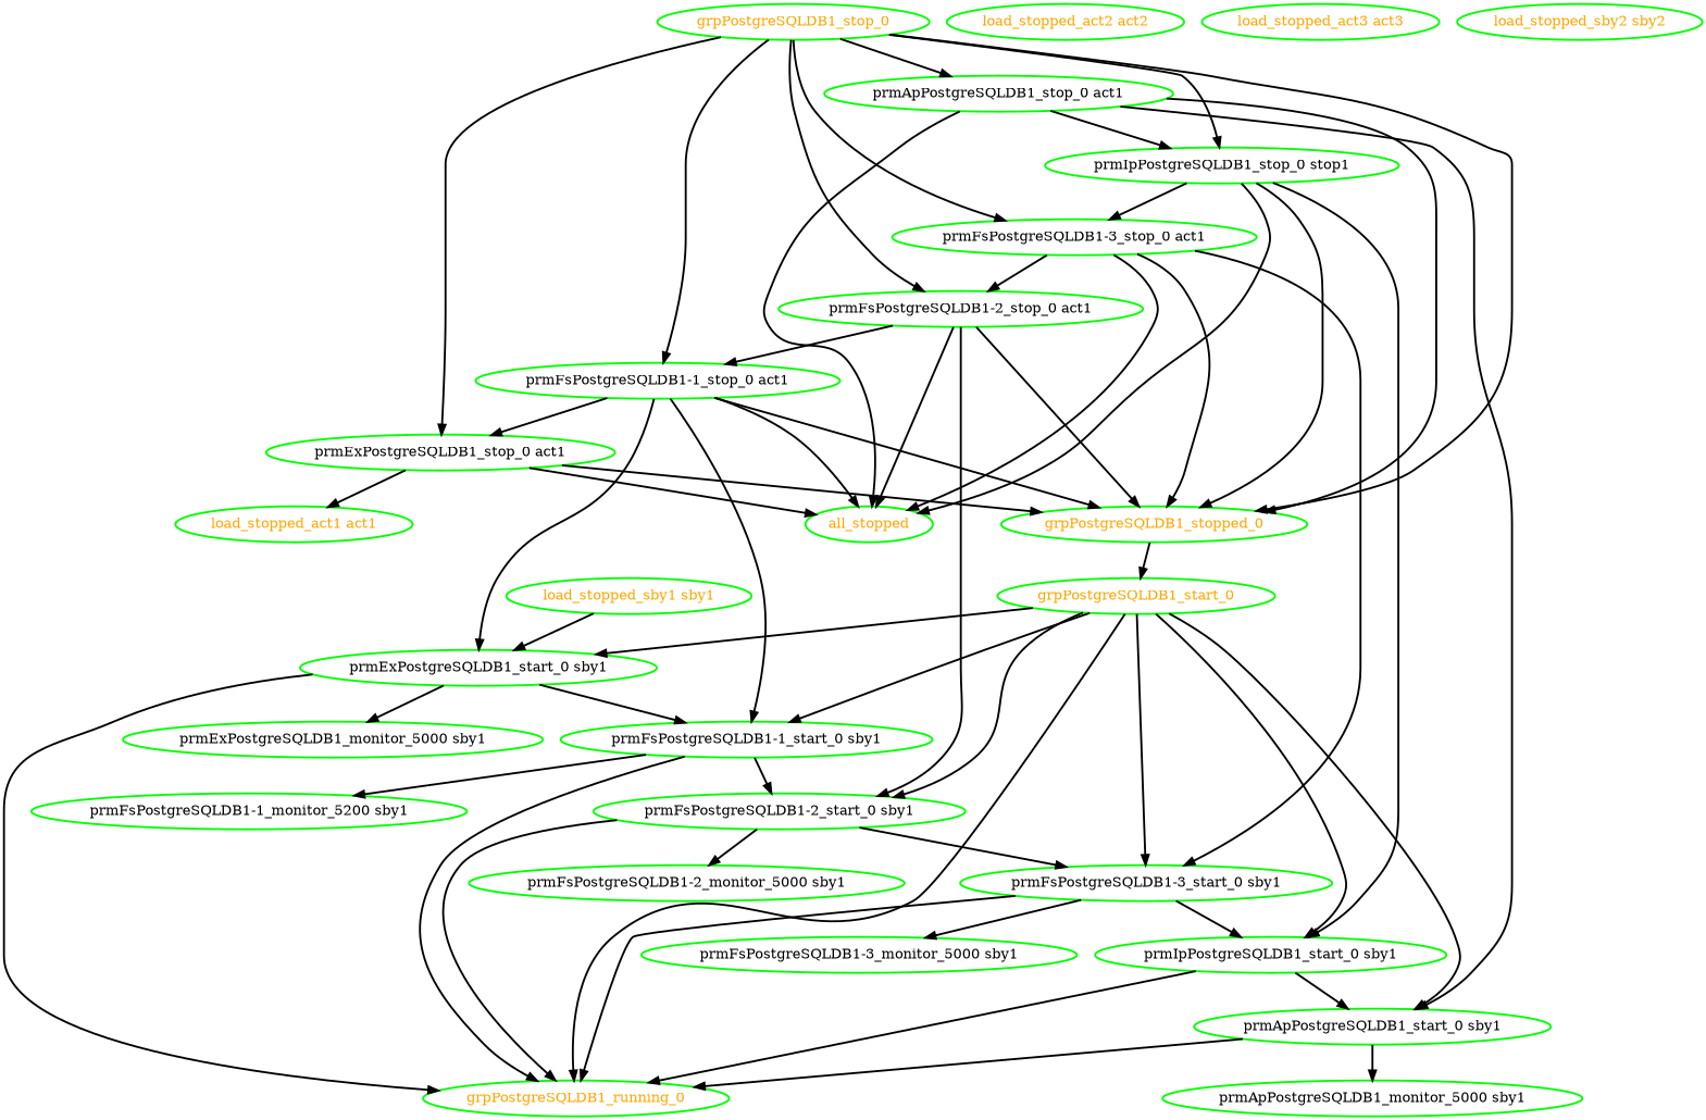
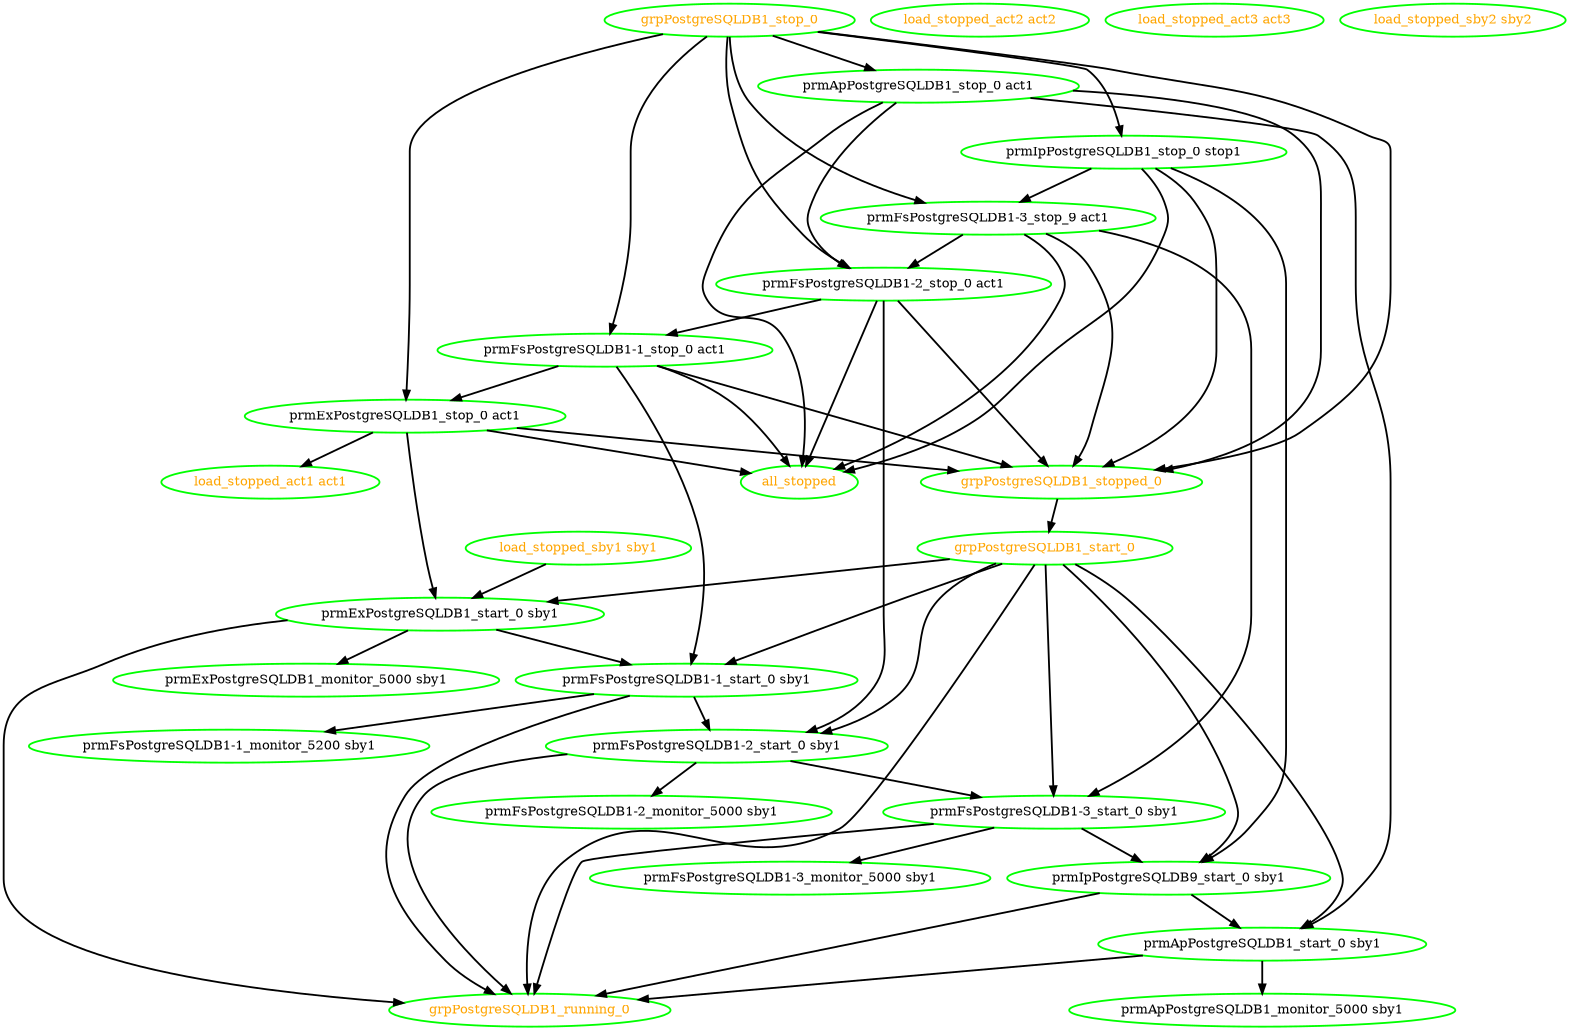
  digraph {
    node [color=green fontcolor=black style=bold]
    edge [style=bold]
    all_stopped [fontcolor=orange]
    grpPostgreSQLDB1_running_0 [fontcolor=orange]
    grpPostgreSQLDB1_start_0 [fontcolor=orange]
    "prmApPostgreSQLDB1_start_0 sby1"
    "prmExPostgreSQLDB1_start_0 sby1"
    "prmFsPostgreSQLDB1-1_start_0 sby1"
    "prmFsPostgreSQLDB1-2_start_0 sby1"
    "prmFsPostgreSQLDB1-3_start_0 sby1"
-   "prmIpPostgreSQLDB1_start_0 sby1"
+   "prmIpPostgreSQLDB1_start_0 sby1" [label="prmIpPostgreSQLDB9_start_0 sby1"]
    "prmApPostgreSQLDB1_monitor_5000 sby1"
    "prmExPostgreSQLDB1_monitor_5000 sby1"
    n12 [label="prmFsPostgreSQLDB1-1_monitor_5200 sby1"]
    "prmFsPostgreSQLDB1-2_monitor_5000 sby1"
    "prmFsPostgreSQLDB1-3_monitor_5000 sby1"
    grpPostgreSQLDB1_stop_0 [fontcolor=orange]
    grpPostgreSQLDB1_stopped_0 [fontcolor=orange]
    "prmApPostgreSQLDB1_stop_0 act1"
    "prmExPostgreSQLDB1_stop_0 act1"
    "prmFsPostgreSQLDB1-1_stop_0 act1"
    "prmFsPostgreSQLDB1-2_stop_0 act1"
-   "prmFsPostgreSQLDB1-3_stop_0 act1"
+   "prmFsPostgreSQLDB1-3_stop_0 act1" [label="prmFsPostgreSQLDB1-3_stop_9 act1"]
    n22 [label="prmIpPostgreSQLDB1_stop_0 stop1"]
    "load_stopped_act1 act1" [fontcolor=orange]
    "load_stopped_act2 act2" [fontcolor=orange]
    "load_stopped_act3 act3" [fontcolor=orange]
    "load_stopped_sby1 sby1" [fontcolor=orange]
    "load_stopped_sby2 sby2" [fontcolor=orange]
    grpPostgreSQLDB1_start_0 -> grpPostgreSQLDB1_running_0
    grpPostgreSQLDB1_start_0 -> "prmApPostgreSQLDB1_start_0 sby1"
    grpPostgreSQLDB1_start_0 -> "prmExPostgreSQLDB1_start_0 sby1"
    grpPostgreSQLDB1_start_0 -> "prmFsPostgreSQLDB1-1_start_0 sby1"
    grpPostgreSQLDB1_start_0 -> "prmFsPostgreSQLDB1-2_start_0 sby1"
    grpPostgreSQLDB1_start_0 -> "prmFsPostgreSQLDB1-3_start_0 sby1"
    grpPostgreSQLDB1_start_0 -> "prmIpPostgreSQLDB1_start_0 sby1"
    "prmApPostgreSQLDB1_start_0 sby1" -> grpPostgreSQLDB1_running_0
    "prmApPostgreSQLDB1_start_0 sby1" -> "prmApPostgreSQLDB1_monitor_5000 sby1"
    "prmExPostgreSQLDB1_start_0 sby1" -> grpPostgreSQLDB1_running_0
    "prmExPostgreSQLDB1_start_0 sby1" -> "prmFsPostgreSQLDB1-1_start_0 sby1"
    "prmExPostgreSQLDB1_start_0 sby1" -> "prmExPostgreSQLDB1_monitor_5000 sby1"
    "prmFsPostgreSQLDB1-1_start_0 sby1" -> grpPostgreSQLDB1_running_0
    "prmFsPostgreSQLDB1-1_start_0 sby1" -> "prmFsPostgreSQLDB1-2_start_0 sby1"
    "prmFsPostgreSQLDB1-1_start_0 sby1" -> n12
    "prmFsPostgreSQLDB1-2_start_0 sby1" -> grpPostgreSQLDB1_running_0
    "prmFsPostgreSQLDB1-2_start_0 sby1" -> "prmFsPostgreSQLDB1-3_start_0 sby1"
    "prmFsPostgreSQLDB1-2_start_0 sby1" -> "prmFsPostgreSQLDB1-2_monitor_5000 sby1"
    "prmFsPostgreSQLDB1-3_start_0 sby1" -> grpPostgreSQLDB1_running_0
    "prmFsPostgreSQLDB1-3_start_0 sby1" -> "prmIpPostgreSQLDB1_start_0 sby1"
    "prmFsPostgreSQLDB1-3_start_0 sby1" -> "prmFsPostgreSQLDB1-3_monitor_5000 sby1"
    "prmIpPostgreSQLDB1_start_0 sby1" -> grpPostgreSQLDB1_running_0
    "prmIpPostgreSQLDB1_start_0 sby1" -> "prmApPostgreSQLDB1_start_0 sby1"
    grpPostgreSQLDB1_stop_0 -> grpPostgreSQLDB1_stopped_0
    grpPostgreSQLDB1_stop_0 -> "prmApPostgreSQLDB1_stop_0 act1"
    grpPostgreSQLDB1_stop_0 -> "prmExPostgreSQLDB1_stop_0 act1"
    grpPostgreSQLDB1_stop_0 -> "prmFsPostgreSQLDB1-1_stop_0 act1"
    grpPostgreSQLDB1_stop_0 -> "prmFsPostgreSQLDB1-2_stop_0 act1"
    grpPostgreSQLDB1_stop_0 -> "prmFsPostgreSQLDB1-3_stop_0 act1"
    grpPostgreSQLDB1_stop_0 -> n22
    grpPostgreSQLDB1_stopped_0 -> grpPostgreSQLDB1_start_0
    "prmApPostgreSQLDB1_stop_0 act1" -> all_stopped
    "prmApPostgreSQLDB1_stop_0 act1" -> "prmApPostgreSQLDB1_start_0 sby1"
    "prmApPostgreSQLDB1_stop_0 act1" -> grpPostgreSQLDB1_stopped_0
-   "prmApPostgreSQLDB1_stop_0 act1" -> n22
+   "prmApPostgreSQLDB1_stop_0 act1" -> "prmFsPostgreSQLDB1-2_stop_0 act1"
    "prmExPostgreSQLDB1_stop_0 act1" -> all_stopped
-   "prmFsPostgreSQLDB1-1_stop_0 act1" -> "prmExPostgreSQLDB1_start_0 sby1"
+   "prmExPostgreSQLDB1_stop_0 act1" -> "prmExPostgreSQLDB1_start_0 sby1"
    "prmExPostgreSQLDB1_stop_0 act1" -> grpPostgreSQLDB1_stopped_0
    "prmExPostgreSQLDB1_stop_0 act1" -> "load_stopped_act1 act1"
    "prmFsPostgreSQLDB1-1_stop_0 act1" -> all_stopped
    "prmFsPostgreSQLDB1-1_stop_0 act1" -> "prmFsPostgreSQLDB1-1_start_0 sby1"
    "prmFsPostgreSQLDB1-1_stop_0 act1" -> grpPostgreSQLDB1_stopped_0
    "prmFsPostgreSQLDB1-1_stop_0 act1" -> "prmExPostgreSQLDB1_stop_0 act1"
    "prmFsPostgreSQLDB1-2_stop_0 act1" -> all_stopped
    "prmFsPostgreSQLDB1-2_stop_0 act1" -> "prmFsPostgreSQLDB1-2_start_0 sby1"
    "prmFsPostgreSQLDB1-2_stop_0 act1" -> grpPostgreSQLDB1_stopped_0
    "prmFsPostgreSQLDB1-2_stop_0 act1" -> "prmFsPostgreSQLDB1-1_stop_0 act1"
    "prmFsPostgreSQLDB1-3_stop_0 act1" -> all_stopped
    "prmFsPostgreSQLDB1-3_stop_0 act1" -> "prmFsPostgreSQLDB1-3_start_0 sby1"
    "prmFsPostgreSQLDB1-3_stop_0 act1" -> grpPostgreSQLDB1_stopped_0
    "prmFsPostgreSQLDB1-3_stop_0 act1" -> "prmFsPostgreSQLDB1-2_stop_0 act1"
    n22 -> all_stopped
    n22 -> "prmIpPostgreSQLDB1_start_0 sby1"
    n22 -> grpPostgreSQLDB1_stopped_0
    n22 -> "prmFsPostgreSQLDB1-3_stop_0 act1"
    "load_stopped_sby1 sby1" -> "prmExPostgreSQLDB1_start_0 sby1"
  }
